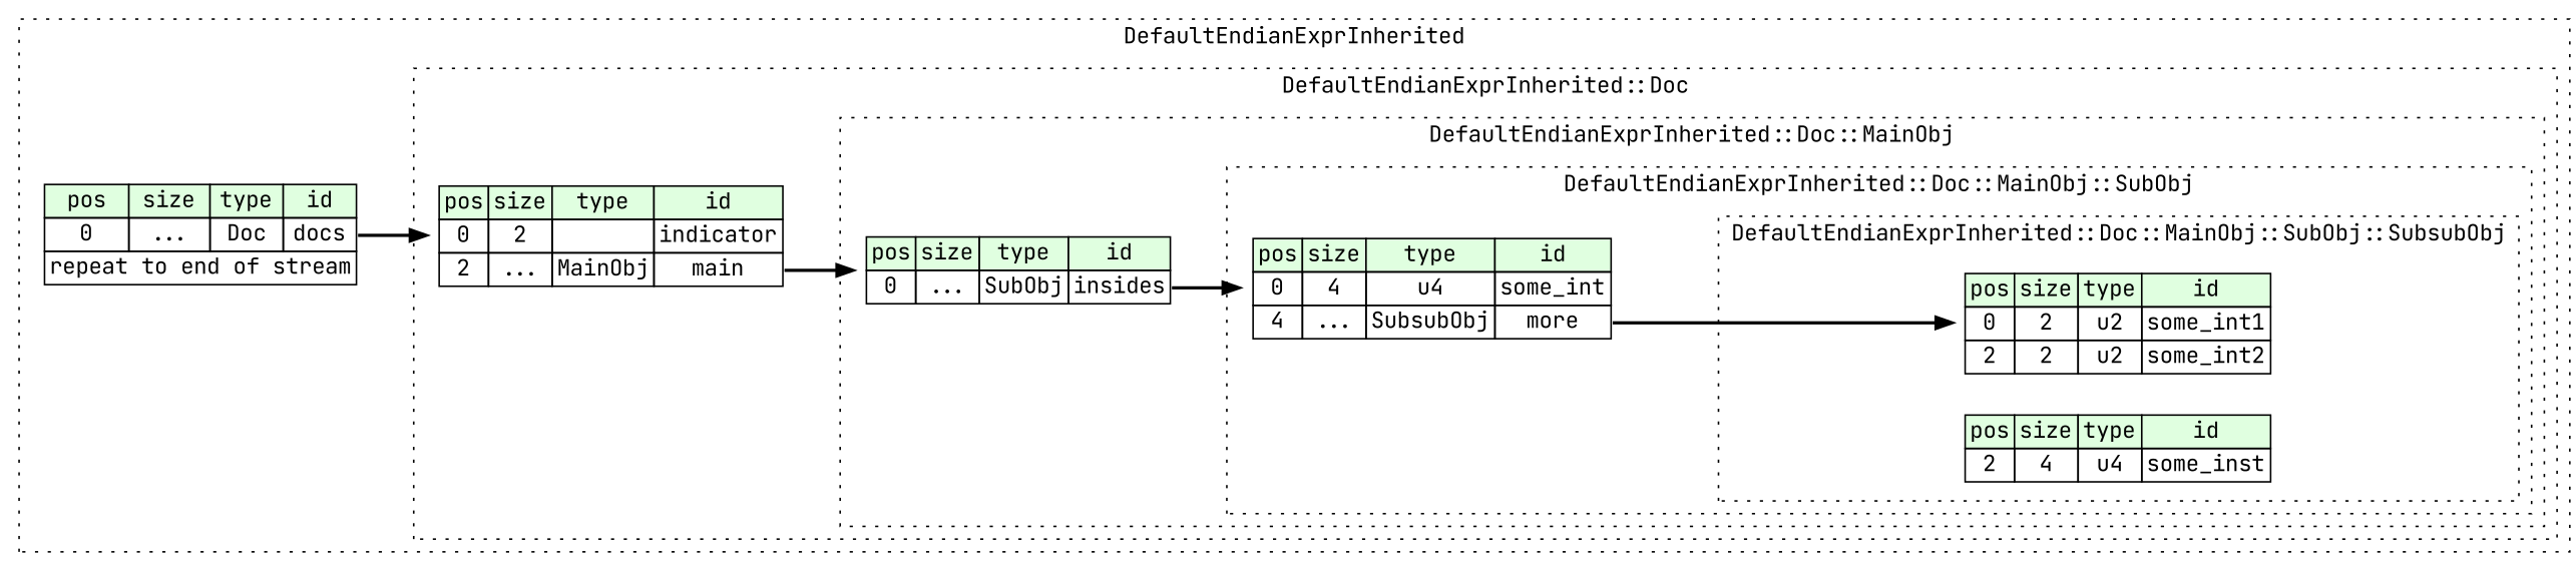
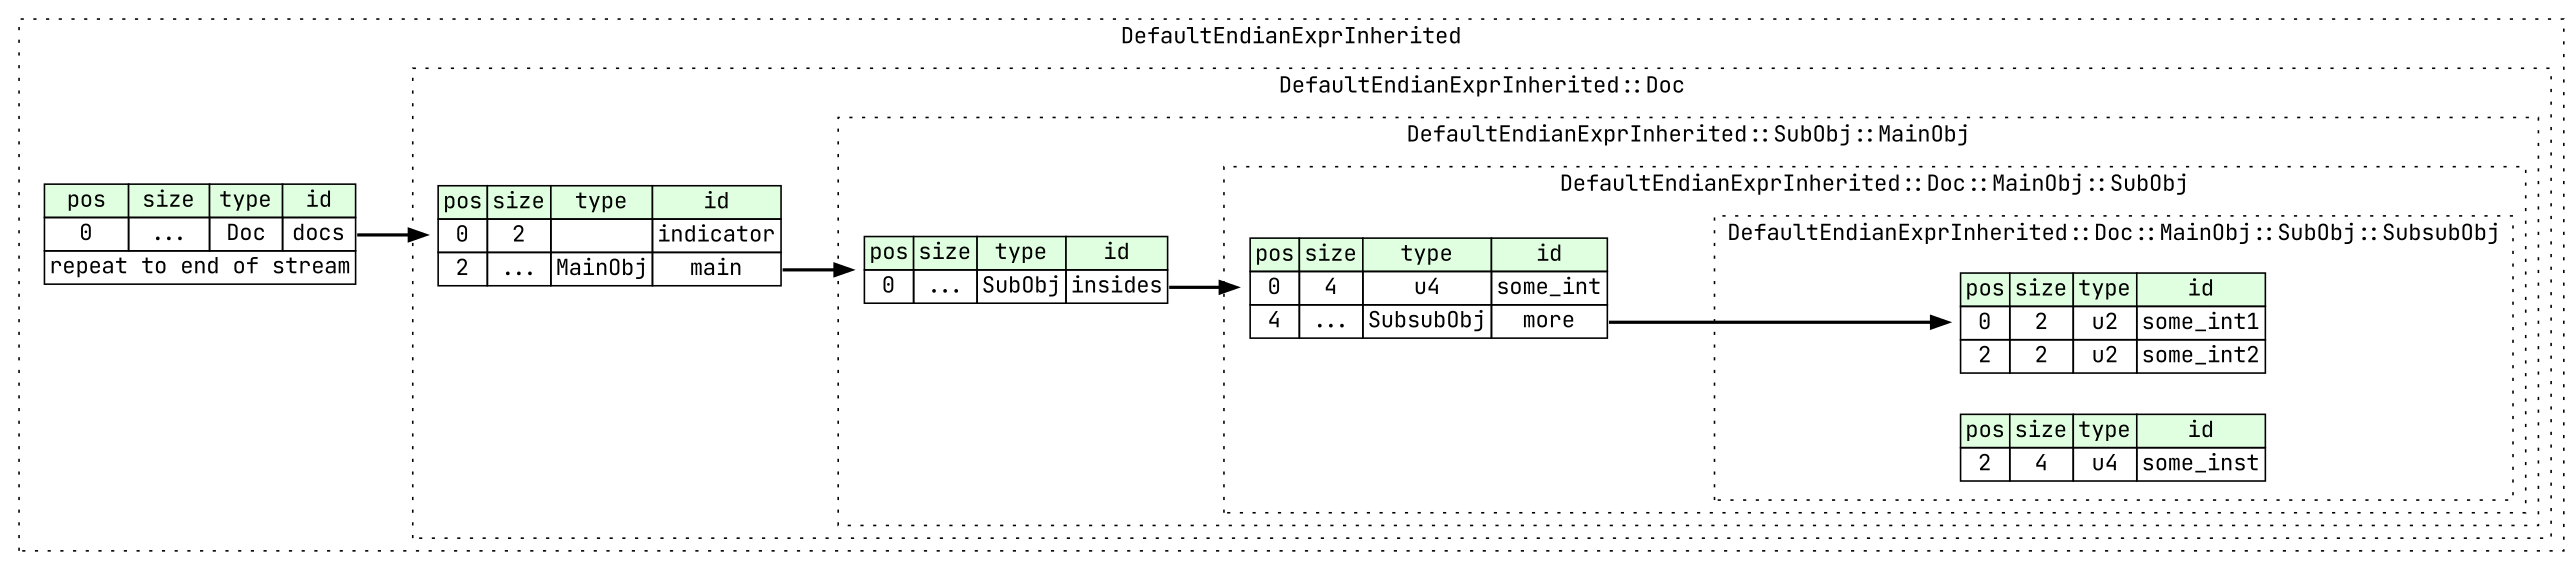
  digraph {
    rankdir=LR
    fontname="JetBrains Mono"
    node [shape=plaintext fontname="JetBrains Mono"]
    edge [style=bold fontname="JetBrains Mono"]
    n1 [label=<<TABLE BORDER="0" CELLBORDER="1" CELLSPACING="0"> 							<TR><TD BGCOLOR="#E0FFE0">pos</TD><TD BGCOLOR="#E0FFE0">size</TD><TD BGCOLOR="#E0FFE0">type</TD><TD BGCOLOR="#E0FFE0">id</TD></TR> 							<TR><TD PORT="some_int1_pos">0</TD><TD PORT="some_int1_size">2</TD><TD>u2</TD><TD PORT="some_int1_type">some_int1</TD></TR> 							<TR><TD PORT="some_int2_pos">2</TD><TD PORT="some_int2_size">2</TD><TD>u2</TD><TD PORT="some_int2_type">some_int2</TD></TR> 						</TABLE>>]
    n2 [label=<<TABLE BORDER="0" CELLBORDER="1" CELLSPACING="0"> 							<TR><TD BGCOLOR="#E0FFE0">pos</TD><TD BGCOLOR="#E0FFE0">size</TD><TD BGCOLOR="#E0FFE0">type</TD><TD BGCOLOR="#E0FFE0">id</TD></TR> 							<TR><TD PORT="some_inst_pos">2</TD><TD PORT="some_inst_size">4</TD><TD>u4</TD><TD PORT="some_inst_type">some_inst</TD></TR> 						</TABLE>>]
    n3 [label=<<TABLE BORDER="0" CELLBORDER="1" CELLSPACING="0"> 						<TR><TD BGCOLOR="#E0FFE0">pos</TD><TD BGCOLOR="#E0FFE0">size</TD><TD BGCOLOR="#E0FFE0">type</TD><TD BGCOLOR="#E0FFE0">id</TD></TR> 						<TR><TD PORT="some_int_pos">0</TD><TD PORT="some_int_size">4</TD><TD>u4</TD><TD PORT="some_int_type">some_int</TD></TR> 						<TR><TD PORT="more_pos">4</TD><TD PORT="more_size">...</TD><TD>SubsubObj</TD><TD PORT="more_type">more</TD></TR> 					</TABLE>>]
    n4 [label=<<TABLE BORDER="0" CELLBORDER="1" CELLSPACING="0"> 					<TR><TD BGCOLOR="#E0FFE0">pos</TD><TD BGCOLOR="#E0FFE0">size</TD><TD BGCOLOR="#E0FFE0">type</TD><TD BGCOLOR="#E0FFE0">id</TD></TR> 					<TR><TD PORT="insides_pos">0</TD><TD PORT="insides_size">...</TD><TD>SubObj</TD><TD PORT="insides_type">insides</TD></TR> 				</TABLE>>]
    n5 [label=<<TABLE BORDER="0" CELLBORDER="1" CELLSPACING="0"> 				<TR><TD BGCOLOR="#E0FFE0">pos</TD><TD BGCOLOR="#E0FFE0">size</TD><TD BGCOLOR="#E0FFE0">type</TD><TD BGCOLOR="#E0FFE0">id</TD></TR> 				<TR><TD PORT="indicator_pos">0</TD><TD PORT="indicator_size">2</TD><TD></TD><TD PORT="indicator_type">indicator</TD></TR> 				<TR><TD PORT="main_pos">2</TD><TD PORT="main_size">...</TD><TD>MainObj</TD><TD PORT="main_type">main</TD></TR> 			</TABLE>>]
    n6 [label=<<TABLE BORDER="0" CELLBORDER="1" CELLSPACING="0"> 			<TR><TD BGCOLOR="#E0FFE0">pos</TD><TD BGCOLOR="#E0FFE0">size</TD><TD BGCOLOR="#E0FFE0">type</TD><TD BGCOLOR="#E0FFE0">id</TD></TR> 			<TR><TD PORT="docs_pos">0</TD><TD PORT="docs_size">...</TD><TD>Doc</TD><TD PORT="docs_type">docs</TD></TR> 			<TR><TD COLSPAN="4" PORT="docs__repeat">repeat to end of stream</TD></TR> 		</TABLE>>]
    subgraph cluster_1 {
      label=DefaultEndianExprInherited
      style=dotted
      n6
      subgraph cluster_2 {
        label="DefaultEndianExprInherited::Doc"
        style=dotted
        n5
        subgraph cluster_3 {
-         label="DefaultEndianExprInherited::Doc::MainObj"
+         label="DefaultEndianExprInherited::SubObj::MainObj"
          style=dotted
          n4
          subgraph cluster_4 {
            label="DefaultEndianExprInherited::Doc::MainObj::SubObj"
            style=dotted
            n3
            subgraph cluster_5 {
              label="DefaultEndianExprInherited::Doc::MainObj::SubObj::SubsubObj"
              style=dotted
              n1
              n2
            }
          }
        }
      }
    }
    n3 -> n1 [tailport=more_type]
    n4 -> n3 [tailport=insides_type]
    n5 -> n4 [tailport=main_type]
    n6 -> n5 [tailport=docs_type]
  }
